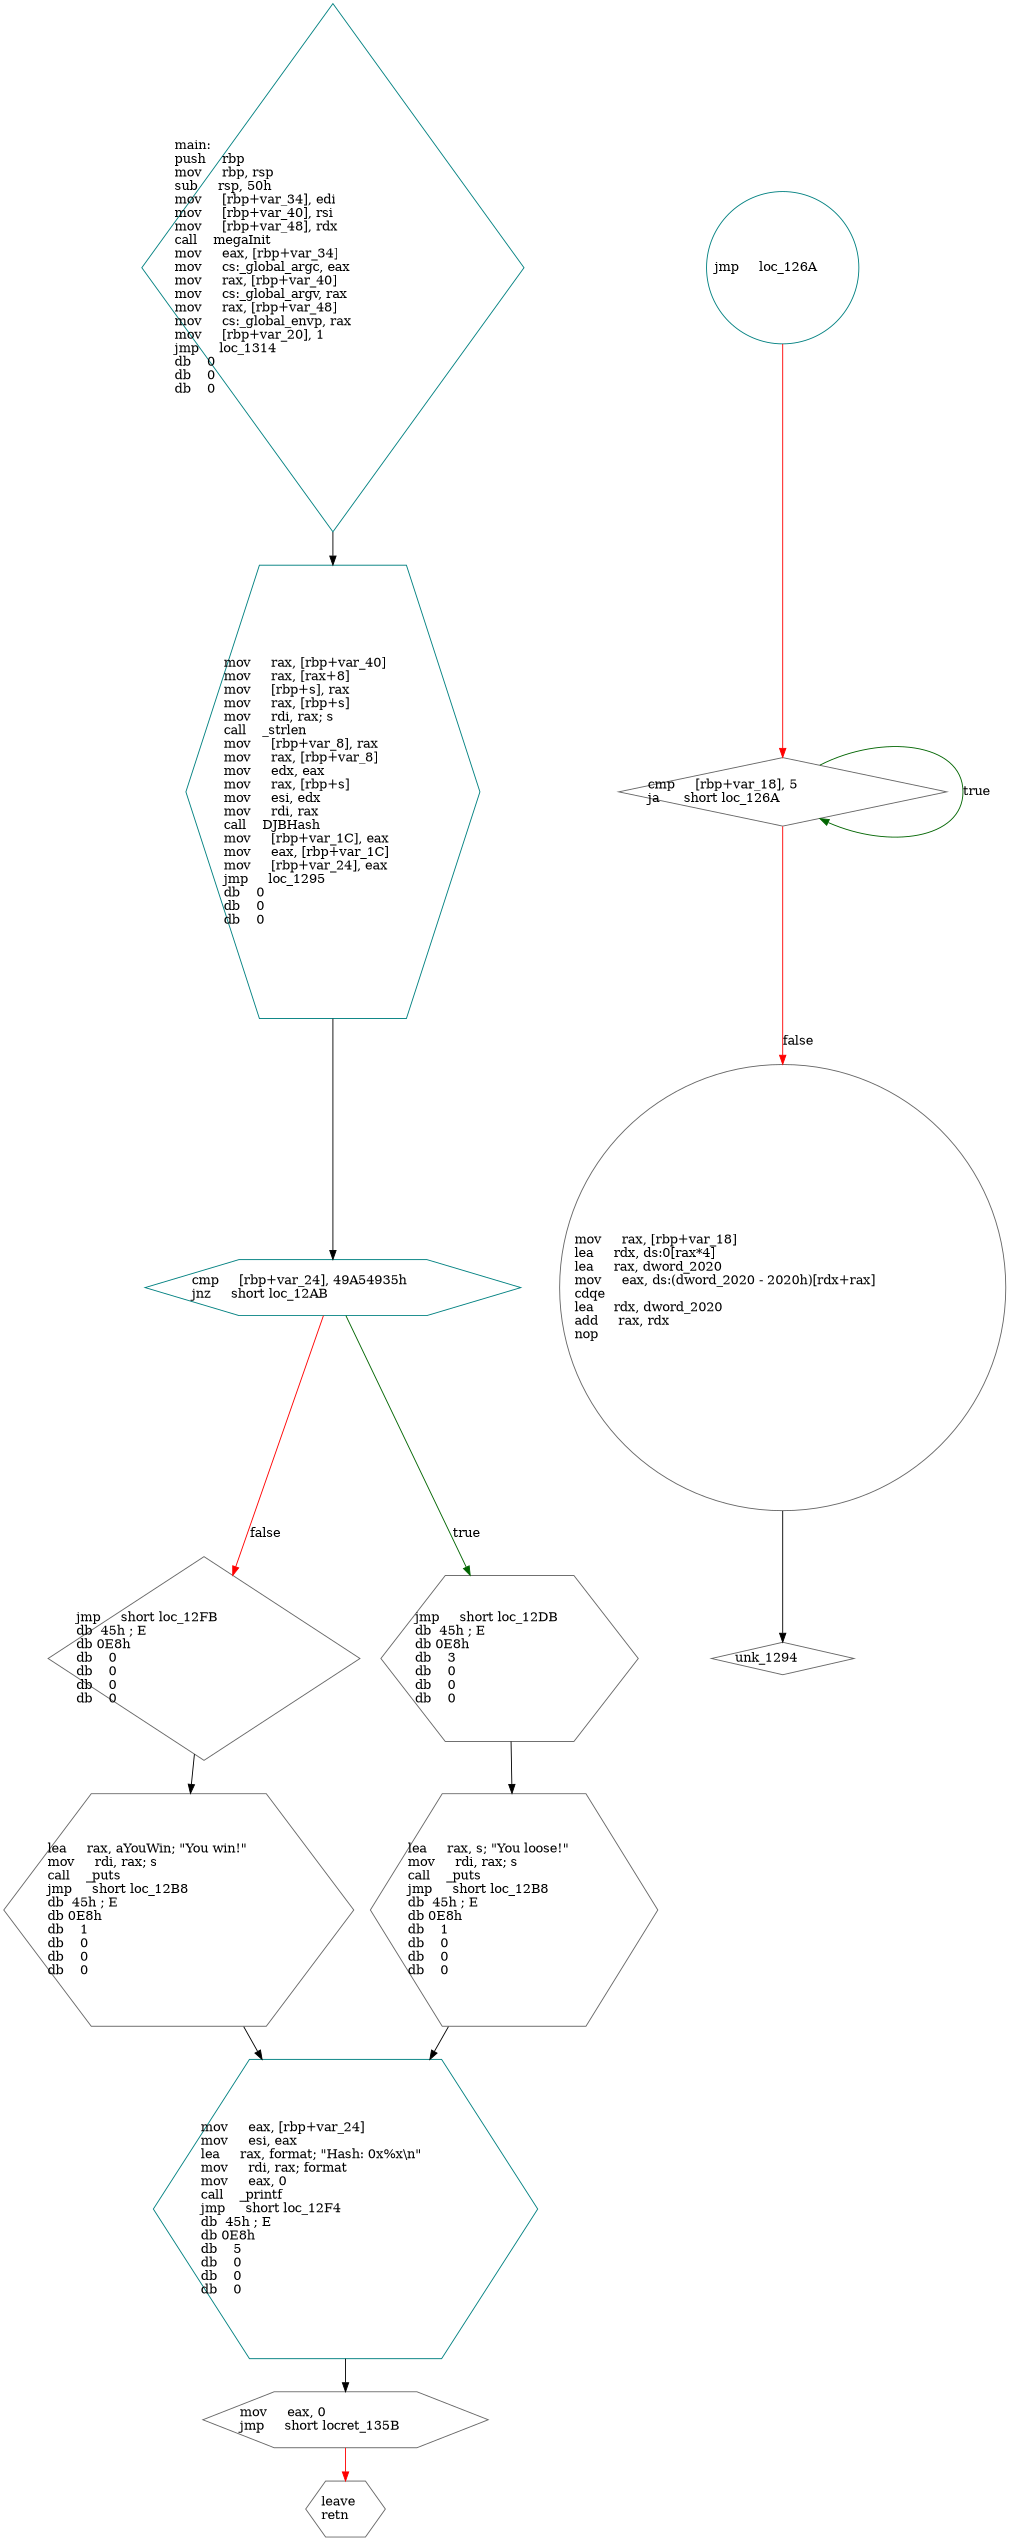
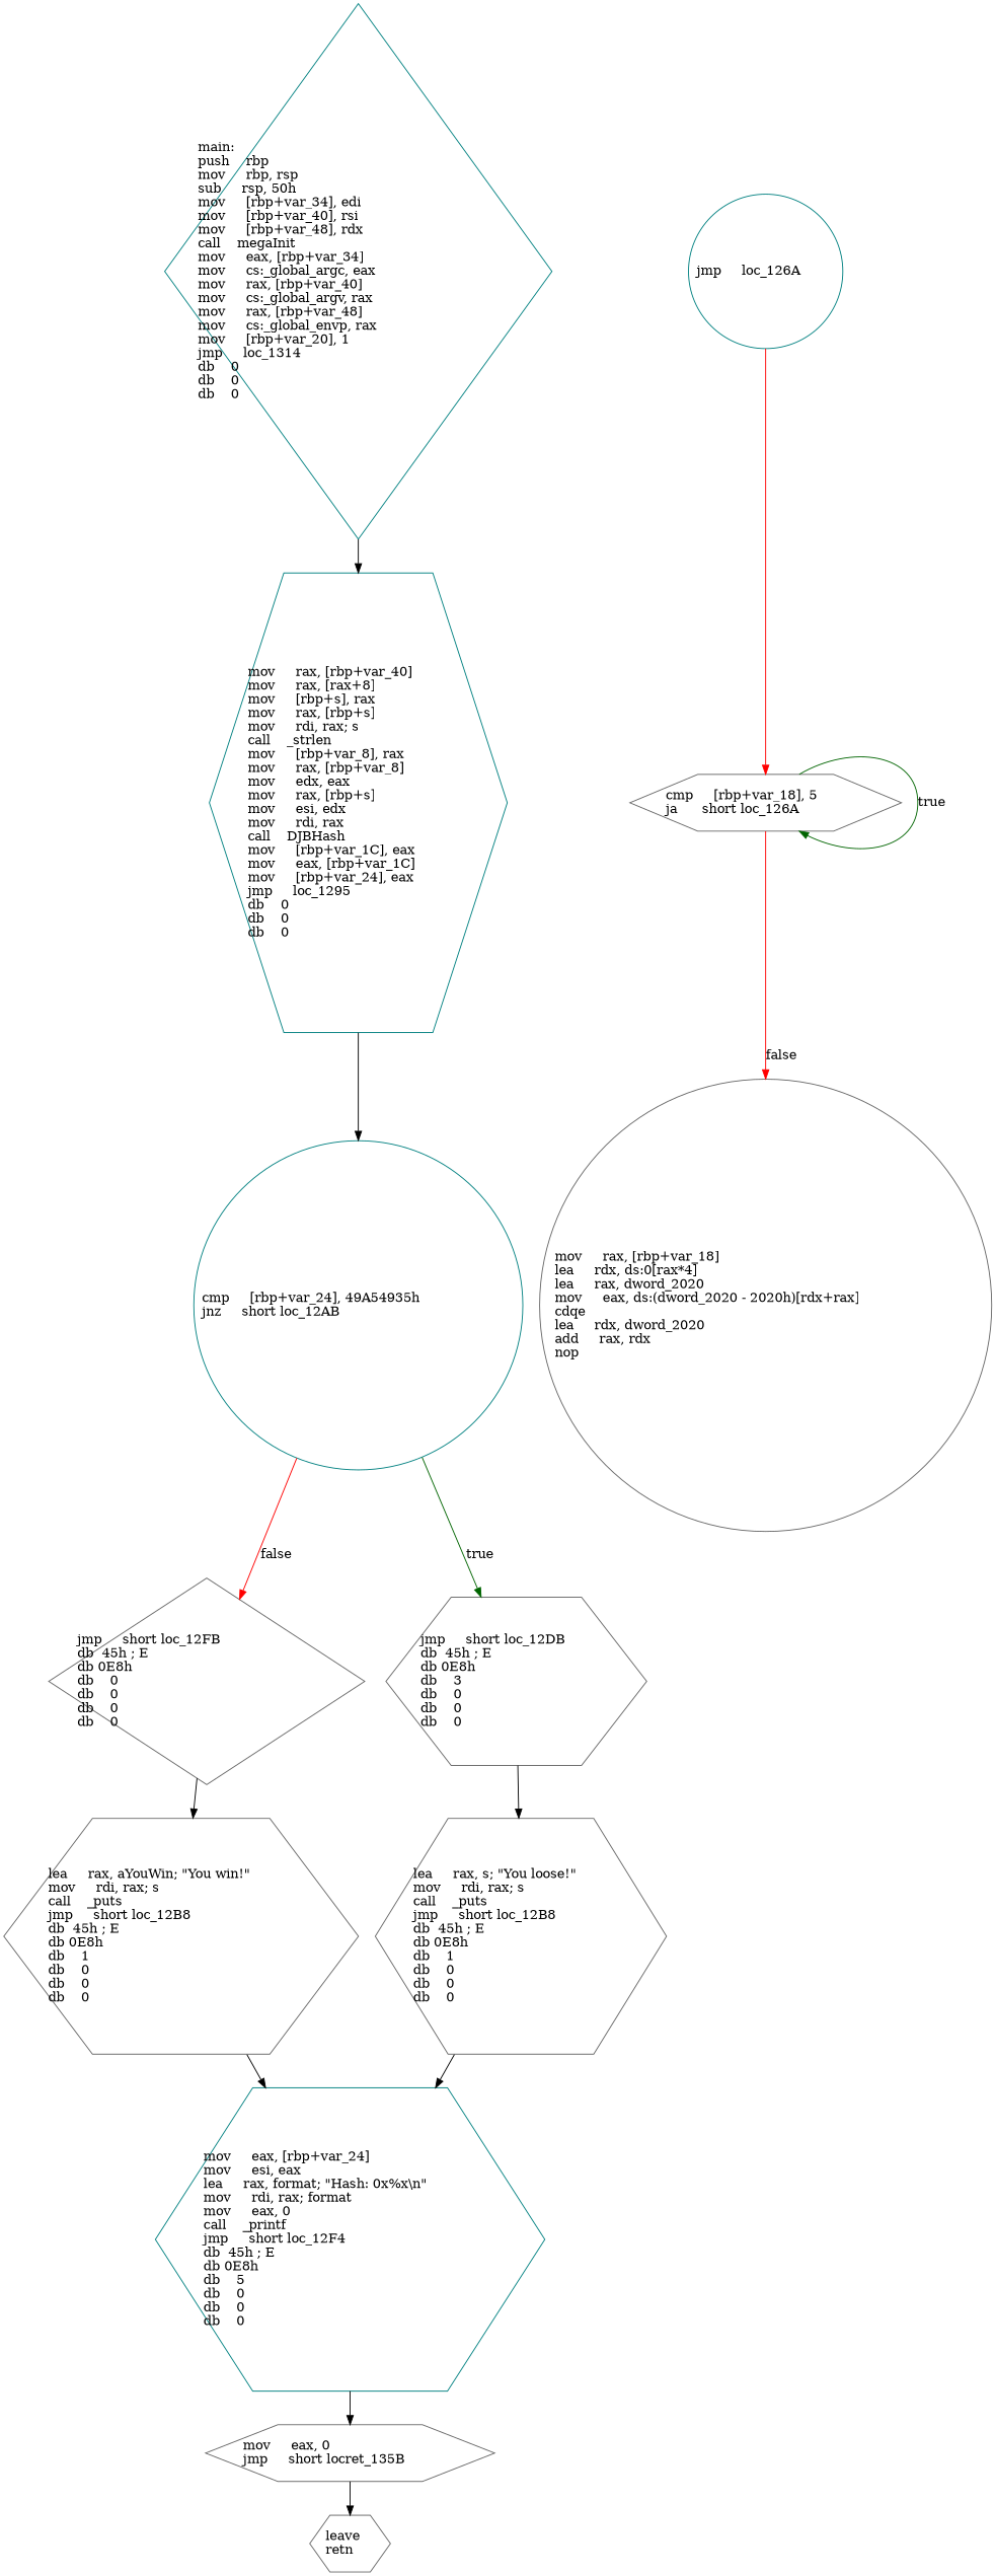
  digraph {
    node [color=gray40 shape=hexagon]
    n1 [color=teal label="main:\lpush    rbp\lmov     rbp, rsp\lsub     rsp, 50h\lmov     [rbp+var_34], edi\lmov     [rbp+var_40], rsi\lmov     [rbp+var_48], rdx\lcall    megaInit\lmov     eax, [rbp+var_34]\lmov     cs:_global_argc, eax\lmov     rax, [rbp+var_40]\lmov     cs:_global_argv, rax\lmov     rax, [rbp+var_48]\lmov     cs:_global_envp, rax\lmov     [rbp+var_20], 1\ljmp     loc_1314\ldb    0\ldb    0\ldb    0\l" shape=diamond]
    n2 [color=teal label="mov     rax, [rbp+var_40]\lmov     rax, [rax+8]\lmov     [rbp+s], rax\lmov     rax, [rbp+s]\lmov     rdi, rax; s\lcall    _strlen\lmov     [rbp+var_8], rax\lmov     rax, [rbp+var_8]\lmov     edx, eax\lmov     rax, [rbp+s]\lmov     esi, edx\lmov     rdi, rax\lcall    DJBHash\lmov     [rbp+var_1C], eax\lmov     eax, [rbp+var_1C]\lmov     [rbp+var_24], eax\ljmp     loc_1295\ldb    0\ldb    0\ldb    0\l"]
-   n3 [color=teal label="cmp     [rbp+var_24], 49A54935h\ljnz     short loc_12AB\l"]
-   n4 [label="cmp     [rbp+var_18], 5\lja      short loc_126A\l" shape=diamond]
+   n3 [color=teal label="cmp     [rbp+var_24], 49A54935h\ljnz     short loc_12AB\l" shape=circle]
+   n4 [label="cmp     [rbp+var_18], 5\lja      short loc_126A\l"]
    n5 [label="mov     rax, [rbp+var_18]\llea     rdx, ds:0[rax*4]\llea     rax, dword_2020\lmov     eax, ds:(dword_2020 - 2020h)[rdx+rax]\lcdqe\llea     rdx, dword_2020\ladd     rax, rdx\lnop\l" shape=circle]
-   n6 [label="unk_1294\l" shape=diamond]
    n7 [label="jmp     short loc_12FB\ldb  45h ; E\ldb 0E8h\ldb    0\ldb    0\ldb    0\ldb    0\l" shape=diamond]
    n8 [label="jmp     short loc_12DB\ldb  45h ; E\ldb 0E8h\ldb    3\ldb    0\ldb    0\ldb    0\l"]
    n9 [label="lea     rax, aYouWin; \"You win!\"\lmov     rdi, rax; s\lcall    _puts\ljmp     short loc_12B8\ldb  45h ; E\ldb 0E8h\ldb    1\ldb    0\ldb    0\ldb    0\l"]
    n10 [label="lea     rax, s; \"You loose!\"\lmov     rdi, rax; s\lcall    _puts\ljmp     short loc_12B8\ldb  45h ; E\ldb 0E8h\ldb    1\ldb    0\ldb    0\ldb    0\l"]
    n11 [color=teal label="mov     eax, [rbp+var_24]\lmov     esi, eax\llea     rax, format; \"Hash: 0x%x\\n\"\lmov     rdi, rax; format\lmov     eax, 0\lcall    _printf\ljmp     short loc_12F4\ldb  45h ; E\ldb 0E8h\ldb    5\ldb    0\ldb    0\ldb    0\l"]
    n12 [label="mov     eax, 0\ljmp     short locret_135B\l"]
    n13 [label="leave\lretn\l"]
    n14 [color=teal label="jmp     loc_126A\l" shape=circle]
    n1 -> n2
    n2 -> n3
    n3 -> n7 [color=red label=false]
    n3 -> n8 [color=darkgreen label=true]
    n4 -> n4 [color=darkgreen label=true]
    n4 -> n5 [color=red label=false]
-   n5 -> n6
    n7 -> n9
    n8 -> n10
    n9 -> n11
    n10 -> n11
    n11 -> n12
-   n12 -> n13 [color=red]
+   n12 -> n13
    n14 -> n4 [color=red]
  }
